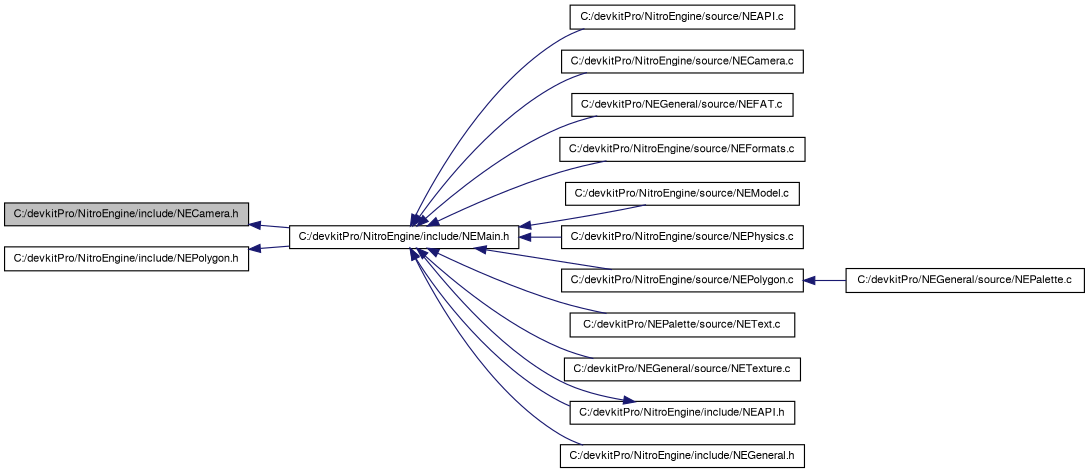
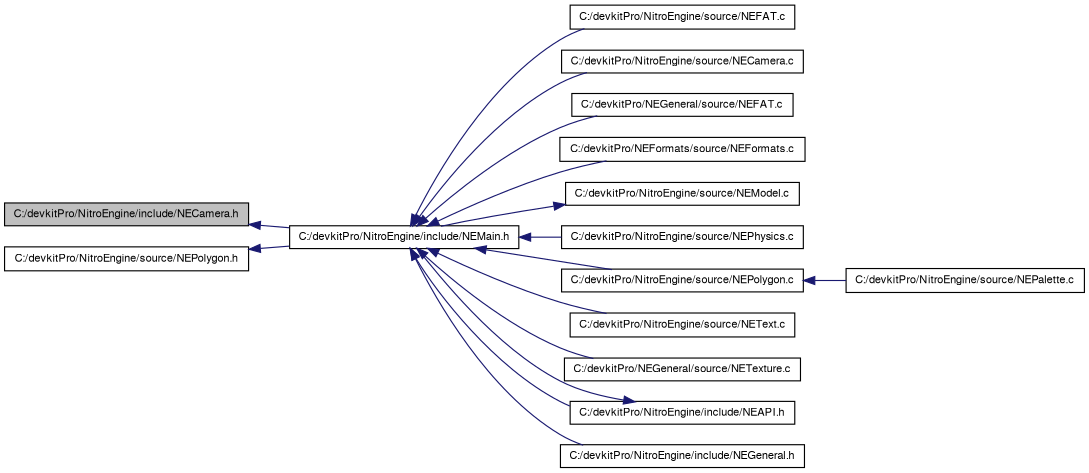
  digraph {
    rankdir=LR
    node [color=black fontname=FreeSans fontsize=10 shape=record]
    edge [color=midnightblue dir=back fontname=FreeSans fontsize=10 labelfontname=FreeSans labelfontsize=10 style=solid]
    n1 [fillcolor=grey75 fontcolor=black height=0.2 label="C:/devkitPro/NitroEngine/include/NECamera.h" style=filled width=0.4]
    n2 [height=0.2 label="C:/devkitPro/NitroEngine/include/NEMain.h" width=0.4]
-   n3 [height=0.2 label="C:/devkitPro/NitroEngine/source/NEAPI.c" width=0.4]
+   n3 [height=0.2 label="C:/devkitPro/NitroEngine/source/NEFAT.c" width=0.4]
    n4 [height=0.2 label="C:/devkitPro/NitroEngine/source/NECamera.c" width=0.4]
    n5 [height=0.2 label="C:/devkitPro/NEGeneral/source/NEFAT.c" width=0.4]
-   n6 [height=0.2 label="C:/devkitPro/NitroEngine/source/NEFormats.c" width=0.4]
+   n6 [height=0.2 label="C:/devkitPro/NEFormats/source/NEFormats.c" width=0.4]
    n7 [height=0.2 label="C:/devkitPro/NitroEngine/source/NEModel.c" width=0.4]
    n8 [height=0.2 label="C:/devkitPro/NitroEngine/source/NEPhysics.c" width=0.4]
    n9 [height=0.2 label="C:/devkitPro/NitroEngine/source/NEPolygon.c" width=0.4]
-   n10 [height=0.2 label="C:/devkitPro/NEPalette/source/NEText.c" width=0.4]
+   n10 [height=0.2 label="C:/devkitPro/NitroEngine/source/NEText.c" width=0.4]
    n11 [height=0.2 label="C:/devkitPro/NEGeneral/source/NETexture.c" width=0.4]
    n12 [height=0.2 label="C:/devkitPro/NitroEngine/include/NEAPI.h" width=0.4]
    n13 [height=0.2 label="C:/devkitPro/NitroEngine/include/NEGeneral.h" width=0.4]
-   n14 [height=0.2 label="C:/devkitPro/NEGeneral/source/NEPalette.c" width=0.4]
-   n15 [height=0.2 label="C:/devkitPro/NitroEngine/include/NEPolygon.h" width=0.4]
+   n14 [height=0.2 label="C:/devkitPro/NitroEngine/source/NEPalette.c" width=0.4]
+   n15 [height=0.2 label="C:/devkitPro/NitroEngine/source/NEPolygon.h" width=0.4]
    n1 -> n2
    n2 -> n3
    n2 -> n4
    n2 -> n5
    n2 -> n6
-   n2 -> n7
+   n7 -> n2
    n2 -> n8
    n2 -> n9
    n2 -> n10
    n2 -> n11
    n2 -> n12
    n2 -> n13
    n9 -> n14
    n12 -> n2
    n15 -> n2
  }
